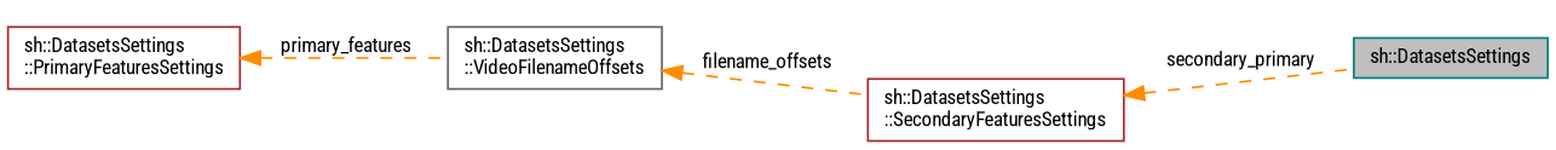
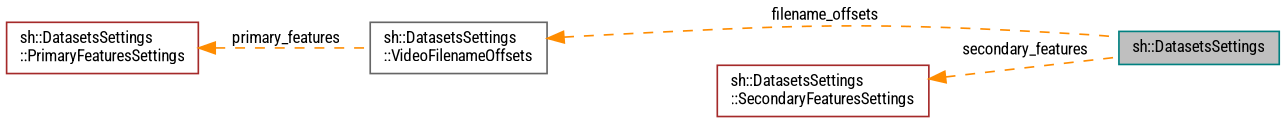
  digraph {
    fontname="Roboto Condensed"
    rankdir=LR
    node [color=brown fillcolor=white fontname="Roboto Condensed" fontsize=10 shape=record style=filled]
    edge [color=darkorange dir=back fontname="Roboto Condensed" fontsize=10 labelfontname=Helvetica labelfontsize=10 style=dashed]
    n1 [color=teal fillcolor=grey75 fontcolor=black height=0.2 label="sh::DatasetsSettings" width=0.4]
    n2 [height=0.2 label="sh::DatasetsSettings\l::SecondaryFeaturesSettings" width=0.4]
    n3 [color=gray40 height=0.2 label="sh::DatasetsSettings\l::VideoFilenameOffsets" width=0.4]
    n4 [height=0.2 label="sh::DatasetsSettings\l::PrimaryFeaturesSettings" width=0.4]
-   n2 -> n1 [label=" secondary_primary"]
-   n3 -> n2 [label=" filename_offsets"]
+   n2 -> n1 [label=" secondary_features"]
+   n3 -> n1 [label=" filename_offsets"]
    n4 -> n3 [label=" primary_features"]
  }
